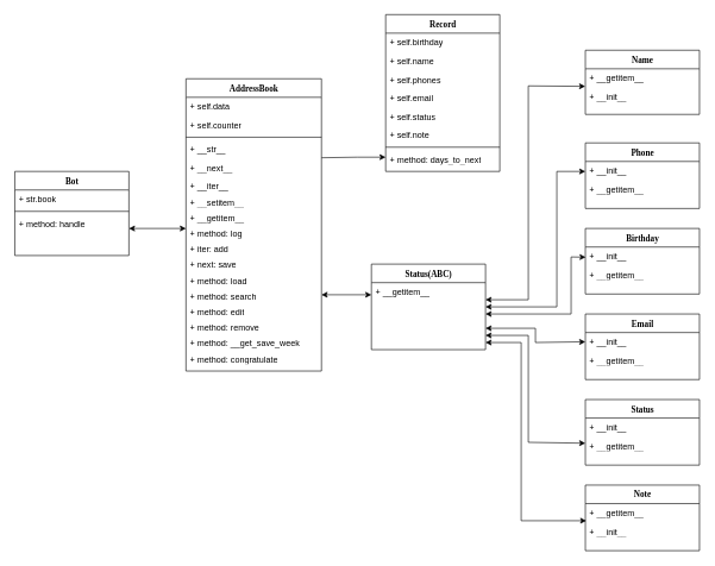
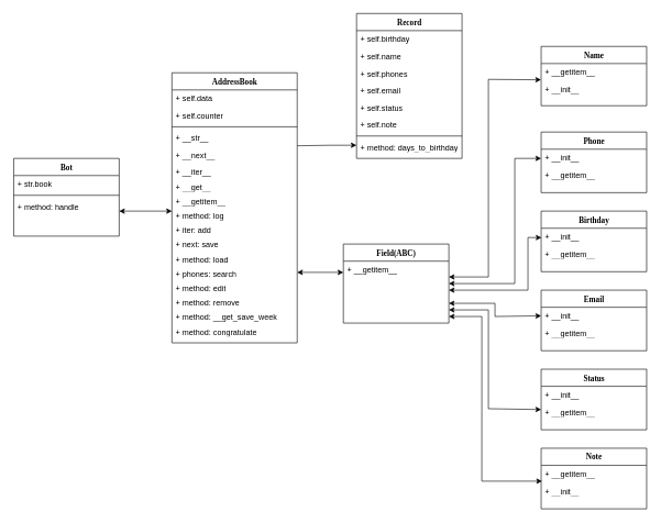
  <mxCell id="0" />
  <mxCell id="1" parent="0" />
  <mxCell id="2" value="Bot" style="swimlane;html=1;fontStyle=1;align=center;verticalAlign=top;childLayout=stackLayout;horizontal=1;startSize=26;horizontalStack=0;resizeParent=1;resizeLast=0;collapsible=1;marginBottom=0;swimlaneFillColor=#ffffff;rounded=0;shadow=0;comic=0;labelBackgroundColor=none;strokeWidth=1;fillColor=none;fontFamily=Verdana;fontSize=12" parent="1" vertex="1"><mxGeometry x="20" y="240" width="160" height="118" as="geometry" /></mxCell>
  <mxCell id="3" value="+ str.book" style="text;html=1;strokeColor=none;fillColor=none;align=left;verticalAlign=top;spacingLeft=4;spacingRight=4;whiteSpace=wrap;overflow=hidden;rotatable=0;points=[[0,0.5],[1,0.5]];portConstraint=eastwest;" parent="2" vertex="1"><mxGeometry y="26" width="160" height="26" as="geometry" /></mxCell>
  <mxCell id="4" value="" style="line;html=1;strokeWidth=1;fillColor=none;align=left;verticalAlign=middle;spacingTop=-1;spacingLeft=3;spacingRight=3;rotatable=0;labelPosition=right;points=[];portConstraint=eastwest;" parent="2" vertex="1"><mxGeometry y="52" width="160" height="8" as="geometry" /></mxCell>
  <mxCell id="5" value="+ method:&amp;nbsp;handle" style="text;html=1;strokeColor=none;fillColor=none;align=left;verticalAlign=top;spacingLeft=4;spacingRight=4;whiteSpace=wrap;overflow=hidden;rotatable=0;points=[[0,0.5],[1,0.5]];portConstraint=eastwest;" parent="2" vertex="1"><mxGeometry y="60" width="160" height="26" as="geometry" /></mxCell>
  <mxCell id="6" value="AddressBook" style="swimlane;html=1;fontStyle=1;align=center;verticalAlign=top;childLayout=stackLayout;horizontal=1;startSize=26;horizontalStack=0;resizeParent=1;resizeLast=0;collapsible=1;marginBottom=0;swimlaneFillColor=#ffffff;rounded=0;shadow=0;comic=0;labelBackgroundColor=none;strokeWidth=1;fillColor=none;fontFamily=Verdana;fontSize=12" parent="1" vertex="1"><mxGeometry x="260" y="110" width="190" height="410" as="geometry" /></mxCell>
  <mxCell id="7" value="+&amp;nbsp;self.data" style="text;html=1;strokeColor=none;fillColor=none;align=left;verticalAlign=top;spacingLeft=4;spacingRight=4;whiteSpace=wrap;overflow=hidden;rotatable=0;points=[[0,0.5],[1,0.5]];portConstraint=eastwest;" parent="6" vertex="1"><mxGeometry y="26" width="190" height="26" as="geometry" /></mxCell>
  <mxCell id="8" value="+ self.counter" style="text;html=1;strokeColor=none;fillColor=none;align=left;verticalAlign=top;spacingLeft=4;spacingRight=4;whiteSpace=wrap;overflow=hidden;rotatable=0;points=[[0,0.5],[1,0.5]];portConstraint=eastwest;" parent="6" vertex="1"><mxGeometry y="52" width="190" height="26" as="geometry" /></mxCell>
  <mxCell id="9" value="" style="line;html=1;strokeWidth=1;fillColor=none;align=left;verticalAlign=middle;spacingTop=-1;spacingLeft=3;spacingRight=3;rotatable=0;labelPosition=right;points=[];portConstraint=eastwest;" parent="6" vertex="1"><mxGeometry y="78" width="190" height="8" as="geometry" /></mxCell>
  <mxCell id="10" value="+&amp;nbsp;__str__" style="text;html=1;strokeColor=none;fillColor=none;align=left;verticalAlign=top;spacingLeft=4;spacingRight=4;whiteSpace=wrap;overflow=hidden;rotatable=0;points=[[0,0.5],[1,0.5]];portConstraint=eastwest;" parent="6" vertex="1"><mxGeometry y="86" width="190" height="26" as="geometry" /></mxCell>
  <mxCell id="11" value="+&amp;nbsp;__next__" style="text;html=1;strokeColor=none;fillColor=none;align=left;verticalAlign=top;spacingLeft=4;spacingRight=4;whiteSpace=wrap;overflow=hidden;rotatable=0;points=[[0,0.5],[1,0.5]];portConstraint=eastwest;" parent="6" vertex="1"><mxGeometry y="112" width="190" height="26" as="geometry" /></mxCell>
  <mxCell id="12" value="+&amp;nbsp;__iter__" style="text;html=1;strokeColor=none;fillColor=none;align=left;verticalAlign=top;spacingLeft=4;spacingRight=4;whiteSpace=wrap;overflow=hidden;rotatable=0;points=[[0,0.5],[1,0.5]];portConstraint=eastwest;" vertex="1" parent="6"><mxGeometry y="138" width="190" height="22" as="geometry" /></mxCell>
- <mxCell id="13" value="+&amp;nbsp;__setitem__" style="text;html=1;strokeColor=none;fillColor=none;align=left;verticalAlign=top;spacingLeft=4;spacingRight=4;whiteSpace=wrap;overflow=hidden;rotatable=0;points=[[0,0.5],[1,0.5]];portConstraint=eastwest;" vertex="1" parent="6"><mxGeometry y="160" width="190" height="22" as="geometry" /></mxCell>
+ <mxCell id="13" value="+&amp;nbsp;__get__" style="text;html=1;strokeColor=none;fillColor=none;align=left;verticalAlign=top;spacingLeft=4;spacingRight=4;whiteSpace=wrap;overflow=hidden;rotatable=0;points=[[0,0.5],[1,0.5]];portConstraint=eastwest;" vertex="1" parent="6"><mxGeometry y="160" width="190" height="22" as="geometry" /></mxCell>
  <mxCell id="14" value="+&amp;nbsp;__getitem__" style="text;html=1;strokeColor=none;fillColor=none;align=left;verticalAlign=top;spacingLeft=4;spacingRight=4;whiteSpace=wrap;overflow=hidden;rotatable=0;points=[[0,0.5],[1,0.5]];portConstraint=eastwest;" vertex="1" parent="6"><mxGeometry y="182" width="190" height="22" as="geometry" /></mxCell>
  <mxCell id="15" value="+ method:&amp;nbsp;log" style="text;html=1;strokeColor=none;fillColor=none;align=left;verticalAlign=top;spacingLeft=4;spacingRight=4;whiteSpace=wrap;overflow=hidden;rotatable=0;points=[[0,0.5],[1,0.5]];portConstraint=eastwest;" vertex="1" parent="6"><mxGeometry y="204" width="190" height="22" as="geometry" /></mxCell>
  <mxCell id="16" value="+ iter:&amp;nbsp;add" style="text;html=1;strokeColor=none;fillColor=none;align=left;verticalAlign=top;spacingLeft=4;spacingRight=4;whiteSpace=wrap;overflow=hidden;rotatable=0;points=[[0,0.5],[1,0.5]];portConstraint=eastwest;" vertex="1" parent="6"><mxGeometry y="226" width="190" height="22" as="geometry" /></mxCell>
  <mxCell id="17" value="+ next:&amp;nbsp;save" style="text;html=1;strokeColor=none;fillColor=none;align=left;verticalAlign=top;spacingLeft=4;spacingRight=4;whiteSpace=wrap;overflow=hidden;rotatable=0;points=[[0,0.5],[1,0.5]];portConstraint=eastwest;" vertex="1" parent="6"><mxGeometry y="248" width="190" height="22" as="geometry" /></mxCell>
  <mxCell id="18" value="+ method:&amp;nbsp;load" style="text;html=1;strokeColor=none;fillColor=none;align=left;verticalAlign=top;spacingLeft=4;spacingRight=4;whiteSpace=wrap;overflow=hidden;rotatable=0;points=[[0,0.5],[1,0.5]];portConstraint=eastwest;" vertex="1" parent="6"><mxGeometry y="270" width="190" height="22" as="geometry" /></mxCell>
- <mxCell id="19" value="+ method:&amp;nbsp;search" style="text;html=1;strokeColor=none;fillColor=none;align=left;verticalAlign=top;spacingLeft=4;spacingRight=4;whiteSpace=wrap;overflow=hidden;rotatable=0;points=[[0,0.5],[1,0.5]];portConstraint=eastwest;" vertex="1" parent="6"><mxGeometry y="292" width="190" height="22" as="geometry" /></mxCell>
+ <mxCell id="19" value="+ phones:&amp;nbsp;search" style="text;html=1;strokeColor=none;fillColor=none;align=left;verticalAlign=top;spacingLeft=4;spacingRight=4;whiteSpace=wrap;overflow=hidden;rotatable=0;points=[[0,0.5],[1,0.5]];portConstraint=eastwest;" vertex="1" parent="6"><mxGeometry y="292" width="190" height="22" as="geometry" /></mxCell>
  <mxCell id="20" value="+ method:&amp;nbsp;edit" style="text;html=1;strokeColor=none;fillColor=none;align=left;verticalAlign=top;spacingLeft=4;spacingRight=4;whiteSpace=wrap;overflow=hidden;rotatable=0;points=[[0,0.5],[1,0.5]];portConstraint=eastwest;" vertex="1" parent="6"><mxGeometry y="314" width="190" height="22" as="geometry" /></mxCell>
  <mxCell id="21" value="+ method:&amp;nbsp;remove" style="text;html=1;strokeColor=none;fillColor=none;align=left;verticalAlign=top;spacingLeft=4;spacingRight=4;whiteSpace=wrap;overflow=hidden;rotatable=0;points=[[0,0.5],[1,0.5]];portConstraint=eastwest;" vertex="1" parent="6"><mxGeometry y="336" width="190" height="22" as="geometry" /></mxCell>
  <mxCell id="22" value="+ method:&amp;nbsp;__get_save_week" style="text;html=1;strokeColor=none;fillColor=none;align=left;verticalAlign=top;spacingLeft=4;spacingRight=4;whiteSpace=wrap;overflow=hidden;rotatable=0;points=[[0,0.5],[1,0.5]];portConstraint=eastwest;" vertex="1" parent="6"><mxGeometry y="358" width="190" height="22" as="geometry" /></mxCell>
  <mxCell id="23" value="+ method:&amp;nbsp;congratulate" style="text;html=1;strokeColor=none;fillColor=none;align=left;verticalAlign=top;spacingLeft=4;spacingRight=4;whiteSpace=wrap;overflow=hidden;rotatable=0;points=[[0,0.5],[1,0.5]];portConstraint=eastwest;" vertex="1" parent="6"><mxGeometry y="380" width="190" height="22" as="geometry" /></mxCell>
  <mxCell id="24" value="Note" style="swimlane;html=1;fontStyle=1;align=center;verticalAlign=top;childLayout=stackLayout;horizontal=1;startSize=26;horizontalStack=0;resizeParent=1;resizeLast=0;collapsible=1;marginBottom=0;swimlaneFillColor=#ffffff;rounded=0;shadow=0;comic=0;labelBackgroundColor=none;strokeWidth=1;fillColor=none;fontFamily=Verdana;fontSize=12" parent="1" vertex="1"><mxGeometry x="820" y="680" width="160" height="92" as="geometry" /></mxCell>
  <mxCell id="25" value="+&amp;nbsp;__getitem__" style="text;html=1;strokeColor=none;fillColor=none;align=left;verticalAlign=top;spacingLeft=4;spacingRight=4;whiteSpace=wrap;overflow=hidden;rotatable=0;points=[[0,0.5],[1,0.5]];portConstraint=eastwest;" vertex="1" parent="24"><mxGeometry y="26" width="160" height="26" as="geometry" /></mxCell>
  <mxCell id="26" value="+&amp;nbsp;__init__" style="text;html=1;strokeColor=none;fillColor=none;align=left;verticalAlign=top;spacingLeft=4;spacingRight=4;whiteSpace=wrap;overflow=hidden;rotatable=0;points=[[0,0.5],[1,0.5]];portConstraint=eastwest;" vertex="1" parent="24"><mxGeometry y="52" width="160" height="26" as="geometry" /></mxCell>
  <mxCell id="27" style="edgeStyle=elbowEdgeStyle;rounded=0;orthogonalLoop=1;jettySize=auto;html=1;entryX=0.018;entryY=0.005;entryDx=0;entryDy=0;entryPerimeter=0;" edge="1" parent="24" source="24" target="26"><mxGeometry relative="1" as="geometry" /></mxCell>
  <mxCell id="28" value="Record" style="swimlane;html=1;fontStyle=1;align=center;verticalAlign=top;childLayout=stackLayout;horizontal=1;startSize=26;horizontalStack=0;resizeParent=1;resizeLast=0;collapsible=1;marginBottom=0;swimlaneFillColor=#ffffff;rounded=0;shadow=0;comic=0;labelBackgroundColor=none;strokeWidth=1;fillColor=none;fontFamily=Verdana;fontSize=12" vertex="1" parent="1"><mxGeometry x="540" y="20" width="160" height="220" as="geometry" /></mxCell>
  <mxCell id="29" value="+ self.birthday" style="text;html=1;strokeColor=none;fillColor=none;align=left;verticalAlign=top;spacingLeft=4;spacingRight=4;whiteSpace=wrap;overflow=hidden;rotatable=0;points=[[0,0.5],[1,0.5]];portConstraint=eastwest;" vertex="1" parent="28"><mxGeometry y="26" width="160" height="26" as="geometry" /></mxCell>
  <mxCell id="30" value="+&amp;nbsp;self.name" style="text;html=1;strokeColor=none;fillColor=none;align=left;verticalAlign=top;spacingLeft=4;spacingRight=4;whiteSpace=wrap;overflow=hidden;rotatable=0;points=[[0,0.5],[1,0.5]];portConstraint=eastwest;" vertex="1" parent="28"><mxGeometry y="52" width="160" height="26" as="geometry" /></mxCell>
  <mxCell id="31" value="+&amp;nbsp;self.phones" style="text;html=1;strokeColor=none;fillColor=none;align=left;verticalAlign=top;spacingLeft=4;spacingRight=4;whiteSpace=wrap;overflow=hidden;rotatable=0;points=[[0,0.5],[1,0.5]];portConstraint=eastwest;" vertex="1" parent="28"><mxGeometry y="78" width="160" height="26" as="geometry" /></mxCell>
  <mxCell id="32" value="+&amp;nbsp;self.email" style="text;html=1;strokeColor=none;fillColor=none;align=left;verticalAlign=top;spacingLeft=4;spacingRight=4;whiteSpace=wrap;overflow=hidden;rotatable=0;points=[[0,0.5],[1,0.5]];portConstraint=eastwest;" vertex="1" parent="28"><mxGeometry y="104" width="160" height="26" as="geometry" /></mxCell>
  <mxCell id="33" value="+&amp;nbsp;self.status" style="text;html=1;strokeColor=none;fillColor=none;align=left;verticalAlign=top;spacingLeft=4;spacingRight=4;whiteSpace=wrap;overflow=hidden;rotatable=0;points=[[0,0.5],[1,0.5]];portConstraint=eastwest;" vertex="1" parent="28"><mxGeometry y="130" width="160" height="26" as="geometry" /></mxCell>
  <mxCell id="34" value="+&amp;nbsp;self.note" style="text;html=1;strokeColor=none;fillColor=none;align=left;verticalAlign=top;spacingLeft=4;spacingRight=4;whiteSpace=wrap;overflow=hidden;rotatable=0;points=[[0,0.5],[1,0.5]];portConstraint=eastwest;" vertex="1" parent="28"><mxGeometry y="156" width="160" height="26" as="geometry" /></mxCell>
  <mxCell id="35" value="" style="line;html=1;strokeWidth=1;fillColor=none;align=left;verticalAlign=middle;spacingTop=-1;spacingLeft=3;spacingRight=3;rotatable=0;labelPosition=right;points=[];portConstraint=eastwest;" vertex="1" parent="28"><mxGeometry y="182" width="160" height="8" as="geometry" /></mxCell>
- <mxCell id="36" value="+ method:&amp;nbsp;days_to_next" style="text;html=1;strokeColor=none;fillColor=none;align=left;verticalAlign=top;spacingLeft=4;spacingRight=4;whiteSpace=wrap;overflow=hidden;rotatable=0;points=[[0,0.5],[1,0.5]];portConstraint=eastwest;" vertex="1" parent="28"><mxGeometry y="190" width="160" height="22" as="geometry" /></mxCell>
- <mxCell id="37" value="Status(ABC)" style="swimlane;html=1;fontStyle=1;align=center;verticalAlign=top;childLayout=stackLayout;horizontal=1;startSize=26;horizontalStack=0;resizeParent=1;resizeLast=0;collapsible=1;marginBottom=0;swimlaneFillColor=#ffffff;rounded=0;shadow=0;comic=0;labelBackgroundColor=none;strokeWidth=1;fillColor=none;fontFamily=Verdana;fontSize=12" vertex="1" parent="1"><mxGeometry x="520" y="370" width="160" height="120" as="geometry" /></mxCell>
+ <mxCell id="36" value="+ method:&amp;nbsp;days_to_birthday" style="text;html=1;strokeColor=none;fillColor=none;align=left;verticalAlign=top;spacingLeft=4;spacingRight=4;whiteSpace=wrap;overflow=hidden;rotatable=0;points=[[0,0.5],[1,0.5]];portConstraint=eastwest;" vertex="1" parent="28"><mxGeometry y="190" width="160" height="22" as="geometry" /></mxCell>
+ <mxCell id="37" value="Field(ABC)" style="swimlane;html=1;fontStyle=1;align=center;verticalAlign=top;childLayout=stackLayout;horizontal=1;startSize=26;horizontalStack=0;resizeParent=1;resizeLast=0;collapsible=1;marginBottom=0;swimlaneFillColor=#ffffff;rounded=0;shadow=0;comic=0;labelBackgroundColor=none;strokeWidth=1;fillColor=none;fontFamily=Verdana;fontSize=12" vertex="1" parent="1"><mxGeometry x="520" y="370" width="160" height="120" as="geometry" /></mxCell>
  <mxCell id="38" value="+&amp;nbsp;__getitem__" style="text;html=1;strokeColor=none;fillColor=none;align=left;verticalAlign=top;spacingLeft=4;spacingRight=4;whiteSpace=wrap;overflow=hidden;rotatable=0;points=[[0,0.5],[1,0.5]];portConstraint=eastwest;" vertex="1" parent="37"><mxGeometry y="26" width="160" height="34" as="geometry" /></mxCell>
  <mxCell id="39" value="Name" style="swimlane;html=1;fontStyle=1;align=center;verticalAlign=top;childLayout=stackLayout;horizontal=1;startSize=26;horizontalStack=0;resizeParent=1;resizeLast=0;collapsible=1;marginBottom=0;swimlaneFillColor=#ffffff;rounded=0;shadow=0;comic=0;labelBackgroundColor=none;strokeWidth=1;fillColor=none;fontFamily=Verdana;fontSize=12" vertex="1" parent="1"><mxGeometry x="820" y="70" width="160" height="90" as="geometry"><mxRectangle x="840" y="80" width="80" height="30" as="alternateBounds" /></mxGeometry></mxCell>
  <mxCell id="40" value="+&amp;nbsp;__getitem__" style="text;html=1;strokeColor=none;fillColor=none;align=left;verticalAlign=top;spacingLeft=4;spacingRight=4;whiteSpace=wrap;overflow=hidden;rotatable=0;points=[[0,0.5],[1,0.5]];portConstraint=eastwest;" vertex="1" parent="39"><mxGeometry y="26" width="160" height="26" as="geometry" /></mxCell>
  <mxCell id="41" value="+&amp;nbsp;__init__" style="text;html=1;strokeColor=none;fillColor=none;align=left;verticalAlign=top;spacingLeft=4;spacingRight=4;whiteSpace=wrap;overflow=hidden;rotatable=0;points=[[0,0.5],[1,0.5]];portConstraint=eastwest;" vertex="1" parent="39"><mxGeometry y="52" width="160" height="26" as="geometry" /></mxCell>
  <mxCell id="42" value="Phone" style="swimlane;html=1;fontStyle=1;align=center;verticalAlign=top;childLayout=stackLayout;horizontal=1;startSize=26;horizontalStack=0;resizeParent=1;resizeLast=0;collapsible=1;marginBottom=0;swimlaneFillColor=#ffffff;rounded=0;shadow=0;comic=0;labelBackgroundColor=none;strokeWidth=1;fillColor=none;fontFamily=Verdana;fontSize=12" vertex="1" parent="1"><mxGeometry x="820" y="200" width="160" height="92" as="geometry" /></mxCell>
  <mxCell id="43" value="+&amp;nbsp;__init__" style="text;html=1;strokeColor=none;fillColor=none;align=left;verticalAlign=top;spacingLeft=4;spacingRight=4;whiteSpace=wrap;overflow=hidden;rotatable=0;points=[[0,0.5],[1,0.5]];portConstraint=eastwest;" vertex="1" parent="42"><mxGeometry y="26" width="160" height="26" as="geometry" /></mxCell>
  <mxCell id="44" value="+&amp;nbsp;__getitem__" style="text;html=1;strokeColor=none;fillColor=none;align=left;verticalAlign=top;spacingLeft=4;spacingRight=4;whiteSpace=wrap;overflow=hidden;rotatable=0;points=[[0,0.5],[1,0.5]];portConstraint=eastwest;" vertex="1" parent="42"><mxGeometry y="52" width="160" height="26" as="geometry" /></mxCell>
  <mxCell id="45" value="Birthday" style="swimlane;html=1;fontStyle=1;align=center;verticalAlign=top;childLayout=stackLayout;horizontal=1;startSize=26;horizontalStack=0;resizeParent=1;resizeLast=0;collapsible=1;marginBottom=0;swimlaneFillColor=#ffffff;rounded=0;shadow=0;comic=0;labelBackgroundColor=none;strokeWidth=1;fillColor=none;fontFamily=Verdana;fontSize=12" vertex="1" parent="1"><mxGeometry x="820" y="320" width="160" height="92" as="geometry" /></mxCell>
  <mxCell id="46" value="+&amp;nbsp;__init__" style="text;html=1;strokeColor=none;fillColor=none;align=left;verticalAlign=top;spacingLeft=4;spacingRight=4;whiteSpace=wrap;overflow=hidden;rotatable=0;points=[[0,0.5],[1,0.5]];portConstraint=eastwest;" vertex="1" parent="45"><mxGeometry y="26" width="160" height="26" as="geometry" /></mxCell>
  <mxCell id="47" value="+&amp;nbsp;__getitem__" style="text;html=1;strokeColor=none;fillColor=none;align=left;verticalAlign=top;spacingLeft=4;spacingRight=4;whiteSpace=wrap;overflow=hidden;rotatable=0;points=[[0,0.5],[1,0.5]];portConstraint=eastwest;" vertex="1" parent="45"><mxGeometry y="52" width="160" height="26" as="geometry" /></mxCell>
  <mxCell id="48" value="Email" style="swimlane;html=1;fontStyle=1;align=center;verticalAlign=top;childLayout=stackLayout;horizontal=1;startSize=26;horizontalStack=0;resizeParent=1;resizeLast=0;collapsible=1;marginBottom=0;swimlaneFillColor=#ffffff;rounded=0;shadow=0;comic=0;labelBackgroundColor=none;strokeWidth=1;fillColor=none;fontFamily=Verdana;fontSize=12" vertex="1" parent="1"><mxGeometry x="820" y="440" width="160" height="92" as="geometry" /></mxCell>
  <mxCell id="49" value="+&amp;nbsp;__init__" style="text;html=1;strokeColor=none;fillColor=none;align=left;verticalAlign=top;spacingLeft=4;spacingRight=4;whiteSpace=wrap;overflow=hidden;rotatable=0;points=[[0,0.5],[1,0.5]];portConstraint=eastwest;" vertex="1" parent="48"><mxGeometry y="26" width="160" height="26" as="geometry" /></mxCell>
  <mxCell id="50" value="+&amp;nbsp;__getitem__" style="text;html=1;strokeColor=none;fillColor=none;align=left;verticalAlign=top;spacingLeft=4;spacingRight=4;whiteSpace=wrap;overflow=hidden;rotatable=0;points=[[0,0.5],[1,0.5]];portConstraint=eastwest;" vertex="1" parent="48"><mxGeometry y="52" width="160" height="26" as="geometry" /></mxCell>
  <mxCell id="51" value="Status" style="swimlane;html=1;fontStyle=1;align=center;verticalAlign=top;childLayout=stackLayout;horizontal=1;startSize=26;horizontalStack=0;resizeParent=1;resizeLast=0;collapsible=1;marginBottom=0;swimlaneFillColor=#ffffff;rounded=0;shadow=0;comic=0;labelBackgroundColor=none;strokeWidth=1;fillColor=none;fontFamily=Verdana;fontSize=12" vertex="1" parent="1"><mxGeometry x="820" y="560" width="160" height="92" as="geometry" /></mxCell>
  <mxCell id="52" value="+&amp;nbsp;__init__" style="text;html=1;strokeColor=none;fillColor=none;align=left;verticalAlign=top;spacingLeft=4;spacingRight=4;whiteSpace=wrap;overflow=hidden;rotatable=0;points=[[0,0.5],[1,0.5]];portConstraint=eastwest;" vertex="1" parent="51"><mxGeometry y="26" width="160" height="26" as="geometry" /></mxCell>
  <mxCell id="53" value="+&amp;nbsp;__getitem__" style="text;html=1;strokeColor=none;fillColor=none;align=left;verticalAlign=top;spacingLeft=4;spacingRight=4;whiteSpace=wrap;overflow=hidden;rotatable=0;points=[[0,0.5],[1,0.5]];portConstraint=eastwest;" vertex="1" parent="51"><mxGeometry y="52" width="160" height="26" as="geometry" /></mxCell>
  <mxCell id="54" value="" style="endArrow=classic;startArrow=classic;html=1;rounded=0;entryX=-0.001;entryY=-0.052;entryDx=0;entryDy=0;entryPerimeter=0;" edge="1" parent="1" target="41"><mxGeometry width="50" height="50" relative="1" as="geometry"><mxPoint x="680" y="420" as="sourcePoint" /><mxPoint x="780" y="170" as="targetPoint" /><Array as="points"><mxPoint x="740" y="420" /><mxPoint x="740" y="120" /></Array></mxGeometry></mxCell>
  <mxCell id="55" value="" style="endArrow=classic;startArrow=classic;html=1;rounded=0;" edge="1" parent="1"><mxGeometry width="50" height="50" relative="1" as="geometry"><mxPoint x="680" y="430" as="sourcePoint" /><mxPoint x="820" y="240" as="targetPoint" /><Array as="points"><mxPoint x="780" y="430" /><mxPoint x="780" y="240" /></Array></mxGeometry></mxCell>
  <mxCell id="56" value="" style="endArrow=classic;startArrow=classic;html=1;rounded=0;entryX=0.003;entryY=0.55;entryDx=0;entryDy=0;entryPerimeter=0;" edge="1" parent="1"><mxGeometry width="50" height="50" relative="1" as="geometry"><mxPoint x="680" y="440" as="sourcePoint" /><mxPoint x="820.48" y="360.3" as="targetPoint" /><Array as="points"><mxPoint x="800" y="440" /><mxPoint x="800" y="360" /></Array></mxGeometry></mxCell>
  <mxCell id="57" value="" style="endArrow=classic;startArrow=classic;html=1;rounded=0;exitX=0;exitY=0.5;exitDx=0;exitDy=0;entryX=1;entryY=0.75;entryDx=0;entryDy=0;" edge="1" parent="1" target="37"><mxGeometry width="50" height="50" relative="1" as="geometry"><mxPoint x="820" y="479" as="sourcePoint" /><mxPoint x="700" y="310" as="targetPoint" /><Array as="points"><mxPoint x="750" y="480" /><mxPoint x="750" y="460" /></Array></mxGeometry></mxCell>
  <mxCell id="58" value="" style="endArrow=classic;startArrow=classic;html=1;rounded=0;exitX=0.003;exitY=0.561;exitDx=0;exitDy=0;exitPerimeter=0;" edge="1" parent="1"><mxGeometry width="50" height="50" relative="1" as="geometry"><mxPoint x="820" y="621.296" as="sourcePoint" /><mxPoint x="680" y="470" as="targetPoint" /><Array as="points"><mxPoint x="740" y="620" /><mxPoint x="740" y="470" /></Array></mxGeometry></mxCell>
  <mxCell id="59" value="" style="endArrow=classic;startArrow=classic;html=1;rounded=0;exitX=0.008;exitY=0.923;exitDx=0;exitDy=0;exitPerimeter=0;" edge="1" parent="1" source="25"><mxGeometry width="50" height="50" relative="1" as="geometry"><mxPoint x="810" y="869" as="sourcePoint" /><mxPoint x="680" y="480" as="targetPoint" /><Array as="points"><mxPoint x="730" y="730" /><mxPoint x="730" y="480" /></Array></mxGeometry></mxCell>
  <mxCell id="60" value="" style="endArrow=classic;html=1;rounded=0;exitX=1.001;exitY=0.582;exitDx=0;exitDy=0;exitPerimeter=0;" edge="1" parent="1"><mxGeometry width="50" height="50" relative="1" as="geometry"><mxPoint x="450.19" y="220.804" as="sourcePoint" /><mxPoint x="540" y="220" as="targetPoint" /><Array as="points"><mxPoint x="500" y="220" /></Array></mxGeometry></mxCell>
  <mxCell id="61" value="" style="endArrow=classic;startArrow=classic;html=1;rounded=0;entryX=0;entryY=0.5;entryDx=0;entryDy=0;exitX=1;exitY=0.5;exitDx=0;exitDy=0;" edge="1" parent="1" source="19" target="38"><mxGeometry width="50" height="50" relative="1" as="geometry"><mxPoint x="490" y="320" as="sourcePoint" /><mxPoint x="530" y="310" as="targetPoint" /></mxGeometry></mxCell>
  <mxCell id="62" value="" style="endArrow=classic;startArrow=classic;html=1;rounded=0;exitX=1;exitY=0.769;exitDx=0;exitDy=0;exitPerimeter=0;" edge="1" parent="1" source="5"><mxGeometry width="50" height="50" relative="1" as="geometry"><mxPoint x="180" y="285" as="sourcePoint" /><mxPoint x="260" y="320" as="targetPoint" /></mxGeometry></mxCell>
